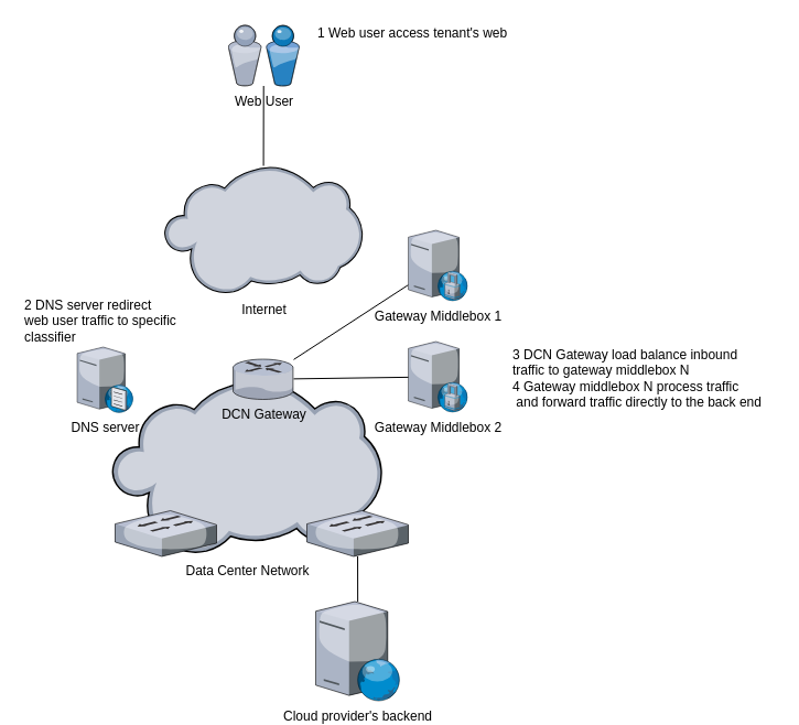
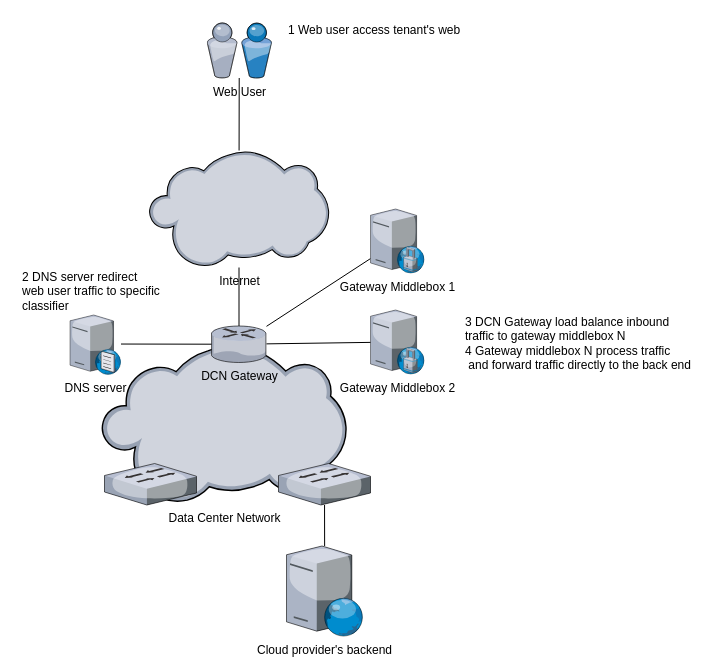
  <mxCell id="0" />
  <mxCell id="1" parent="0" />
  <mxCell id="2" value="Internet" style="verticalLabelPosition=bottom;aspect=fixed;html=1;verticalAlign=top;strokeColor=none;align=center;outlineConnect=0;shape=mxgraph.citrix.cloud;" parent="1" vertex="1"><mxGeometry x="148.5" y="150" width="180" height="117" as="geometry" /></mxCell>
  <mxCell id="3" value="Data Center Network" style="verticalLabelPosition=bottom;aspect=fixed;html=1;verticalAlign=top;strokeColor=none;align=center;outlineConnect=0;shape=mxgraph.citrix.cloud;" parent="1" vertex="1"><mxGeometry x="101" y="343.5" width="245" height="160" as="geometry" /></mxCell>
  <mxCell id="4" value="DCN Gateway" style="verticalLabelPosition=bottom;aspect=fixed;html=1;verticalAlign=top;strokeColor=none;align=center;outlineConnect=0;shape=mxgraph.citrix.router;" parent="1" vertex="1"><mxGeometry x="211" y="325.5" width="55" height="36.5" as="geometry" /></mxCell>
  <mxCell id="5" value="" style="verticalLabelPosition=bottom;aspect=fixed;html=1;verticalAlign=top;strokeColor=none;align=center;outlineConnect=0;shape=mxgraph.citrix.switch;" parent="1" vertex="1"><mxGeometry x="104" y="463" width="92" height="41.5" as="geometry" /></mxCell>
  <mxCell id="6" value="Gateway Middlebox 2" style="verticalLabelPosition=bottom;aspect=fixed;html=1;verticalAlign=top;strokeColor=none;align=center;outlineConnect=0;shape=mxgraph.citrix.proxy_server;" parent="1" vertex="1"><mxGeometry x="370" y="309.5" width="54" height="64" as="geometry" /></mxCell>
  <mxCell id="7" value="DNS server" style="verticalLabelPosition=bottom;aspect=fixed;html=1;verticalAlign=top;strokeColor=none;align=center;outlineConnect=0;shape=mxgraph.citrix.dns_server;" parent="1" vertex="1"><mxGeometry x="69.5" y="313" width="51" height="61" as="geometry" /></mxCell>
  <mxCell id="8" value="" style="verticalLabelPosition=bottom;aspect=fixed;html=1;verticalAlign=top;strokeColor=none;align=center;outlineConnect=0;shape=mxgraph.citrix.switch;" parent="1" vertex="1"><mxGeometry x="278" y="463" width="92" height="41.5" as="geometry" /></mxCell>
  <mxCell id="9" value="Web User" style="verticalLabelPosition=bottom;aspect=fixed;html=1;verticalAlign=top;strokeColor=none;align=center;outlineConnect=0;shape=mxgraph.citrix.users;" parent="1" vertex="1"><mxGeometry x="206.5" y="22.5" width="64.5" height="55" as="geometry" /></mxCell>
  <mxCell id="10" value="" style="endArrow=none;html=1;" parent="1" source="2" target="9" edge="1"><mxGeometry width="50" height="50" relative="1" as="geometry"><mxPoint x="526" y="342.377" as="sourcePoint" /><mxPoint x="276" y="352.623" as="targetPoint" /></mxGeometry></mxCell>
  <mxCell id="11" value="2 DNS server redirect &lt;br&gt;web user traffic to specific&lt;br&gt;classifier" style="text;html=1;resizable=0;points=[];autosize=1;align=left;verticalAlign=top;spacingTop=-4;" parent="1" vertex="1"><mxGeometry x="20" y="267" width="150" height="40" as="geometry" /></mxCell>
  <mxCell id="12" value="" style="endArrow=none;html=1;" parent="1" source="4" target="6" edge="1"><mxGeometry width="50" height="50" relative="1" as="geometry"><mxPoint x="232.658" y="335.5" as="sourcePoint" /><mxPoint x="346" y="368.292" as="targetPoint" /></mxGeometry></mxCell>
  <mxCell id="13" value="1 Web user access tenant's web" style="text;html=1;resizable=0;points=[];autosize=1;align=left;verticalAlign=top;spacingTop=-4;" parent="1" vertex="1"><mxGeometry x="286" y="20" width="190" height="20" as="geometry" /></mxCell>
+ <mxCell id="14" value="" style="endArrow=none;html=1;" parent="1" source="4" target="2" edge="1"><mxGeometry width="50" height="50" relative="1" as="geometry"><mxPoint x="126" y="144.509" as="sourcePoint" /><mxPoint x="101.5" y="129.611" as="targetPoint" /></mxGeometry></mxCell>
  <mxCell id="15" value="3 DCN Gateway load balance inbound&amp;nbsp;&lt;br&gt;traffic to gateway middlebox N&lt;br&gt;4 Gateway middlebox N process traffic&lt;br&gt;&amp;nbsp;and forward traffic directly to the back end" style="text;html=1;resizable=0;points=[];autosize=1;align=left;verticalAlign=top;spacingTop=-4;" parent="1" vertex="1"><mxGeometry x="463" y="311.5" width="240" height="60" as="geometry" /></mxCell>
+ <mxCell id="16" value="" style="endArrow=none;html=1;" parent="1" source="7" target="4" edge="1"><mxGeometry width="50" height="50" relative="1" as="geometry"><mxPoint x="276" y="353.695" as="sourcePoint" /><mxPoint x="347.5" y="353.55" as="targetPoint" /></mxGeometry></mxCell>
  <mxCell id="17" value="" style="endArrow=none;html=1;" parent="1" source="4" target="20" edge="1"><mxGeometry width="50" height="50" relative="1" as="geometry"><mxPoint x="276" y="360.028" as="sourcePoint" /><mxPoint x="350.5" y="282.812" as="targetPoint" /></mxGeometry></mxCell>
  <mxCell id="18" value="Cloud provider's backend" style="verticalLabelPosition=bottom;aspect=fixed;html=1;verticalAlign=top;strokeColor=none;align=center;outlineConnect=0;shape=mxgraph.citrix.web_server;" parent="1" vertex="1"><mxGeometry x="286" y="545.5" width="76.5" height="90" as="geometry" /></mxCell>
  <mxCell id="19" value="" style="endArrow=none;html=1;" parent="1" source="18" target="8" edge="1"><mxGeometry width="50" height="50" relative="1" as="geometry"><mxPoint x="395" y="559.859" as="sourcePoint" /><mxPoint x="353.146" y="514.5" as="targetPoint" /></mxGeometry></mxCell>
  <mxCell id="20" value="Gateway Middlebox 1" style="verticalLabelPosition=bottom;aspect=fixed;html=1;verticalAlign=top;strokeColor=none;align=center;outlineConnect=0;shape=mxgraph.citrix.proxy_server;" vertex="1" parent="1"><mxGeometry x="370" y="208.5" width="54" height="64" as="geometry" /></mxCell>
